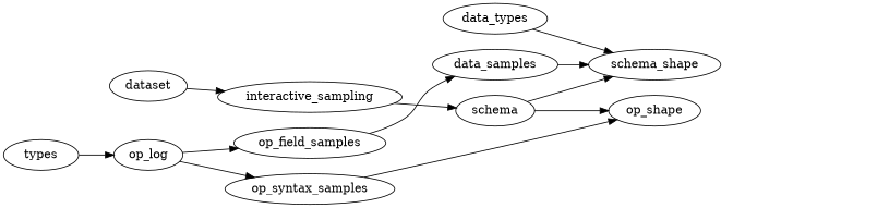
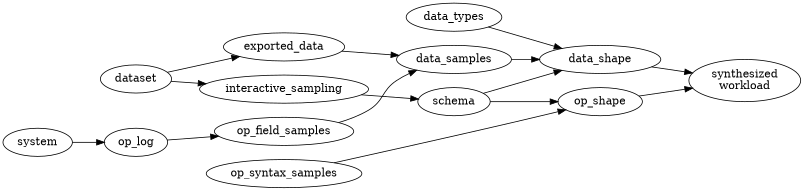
  digraph {
    rankdir=LR
-   data_shape [label=schema_shape]
+   data_shape
    op_shape
    data_types
    data_samples
    op_syntax_samples
    op_field_samples
-   system [label=types]
+   n7 [label="synthesized\nworkload"]
+   system
    op_log
    schema
+   exported_data
    interactive_sampling
    dataset
    subgraph sub_1 {
      rank=same
      data_shape
      op_shape
    }
    subgraph sub_2 {
      rank=same
      data_types
      data_samples
    }
    subgraph sub_3 {
      rank=same
      op_syntax_samples
      op_field_samples
    }
+   data_shape -> n7
+   op_shape -> n7
    data_types -> data_shape
    data_samples -> data_shape
    op_syntax_samples -> op_shape
    op_field_samples -> data_samples
    system -> op_log
-   op_log -> op_syntax_samples
    op_log -> op_field_samples
    schema -> data_shape
    schema -> op_shape
+   exported_data -> data_samples
    interactive_sampling -> schema
+   dataset -> exported_data
    dataset -> interactive_sampling
  }
